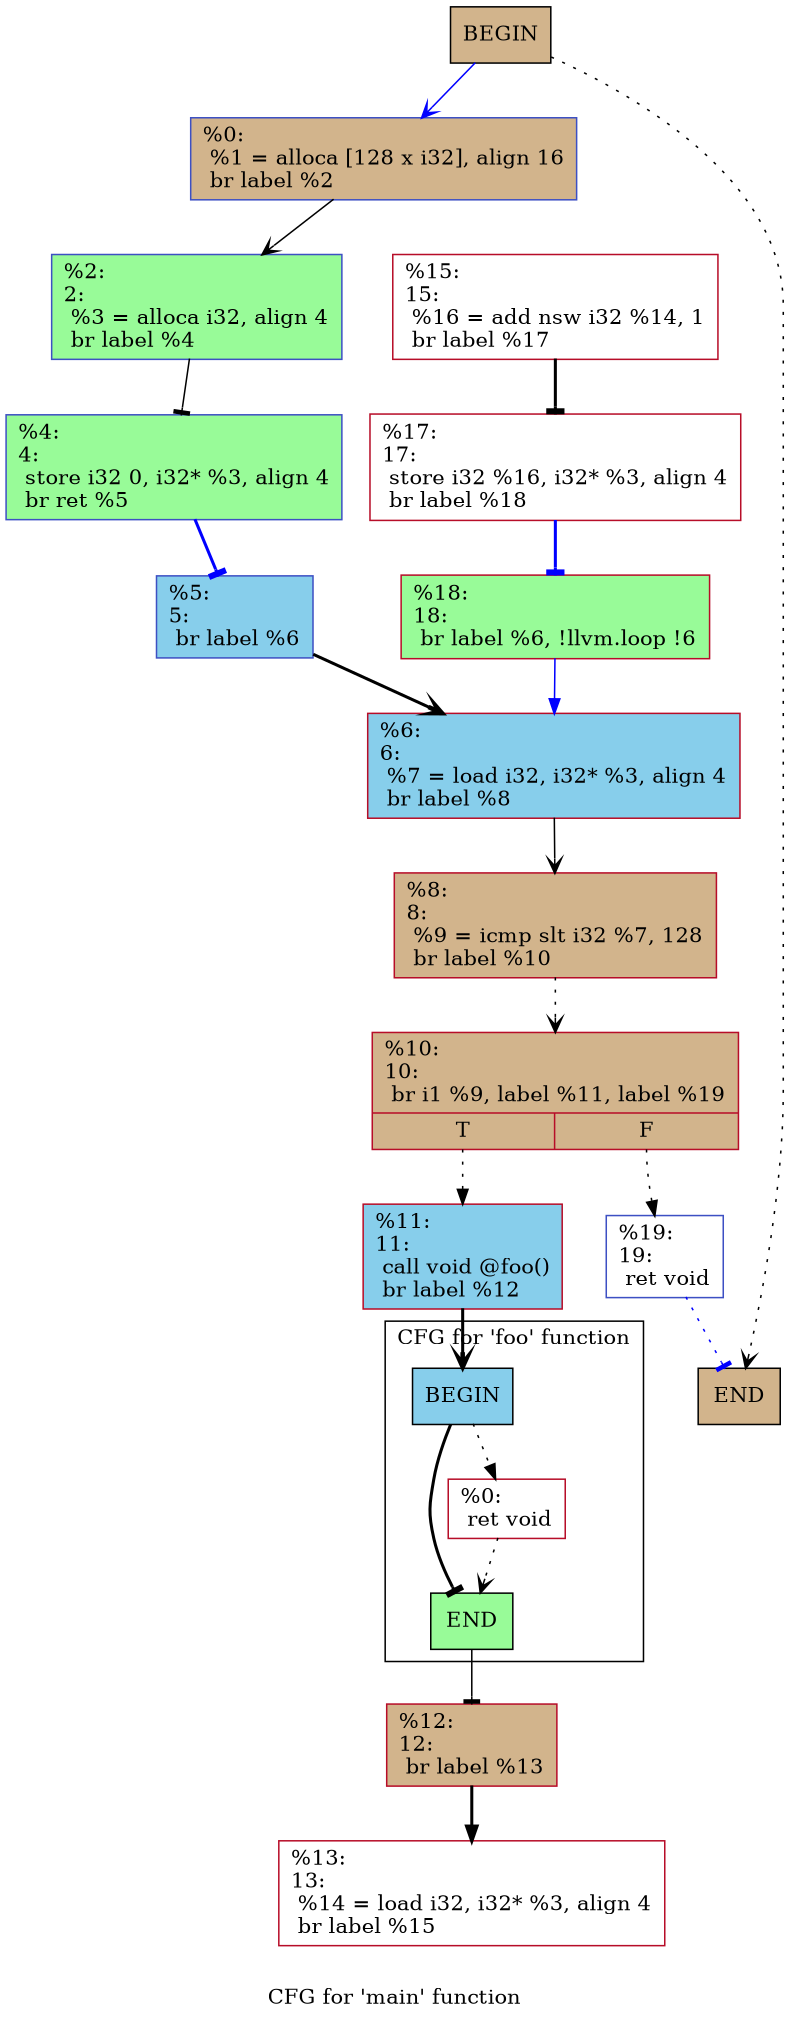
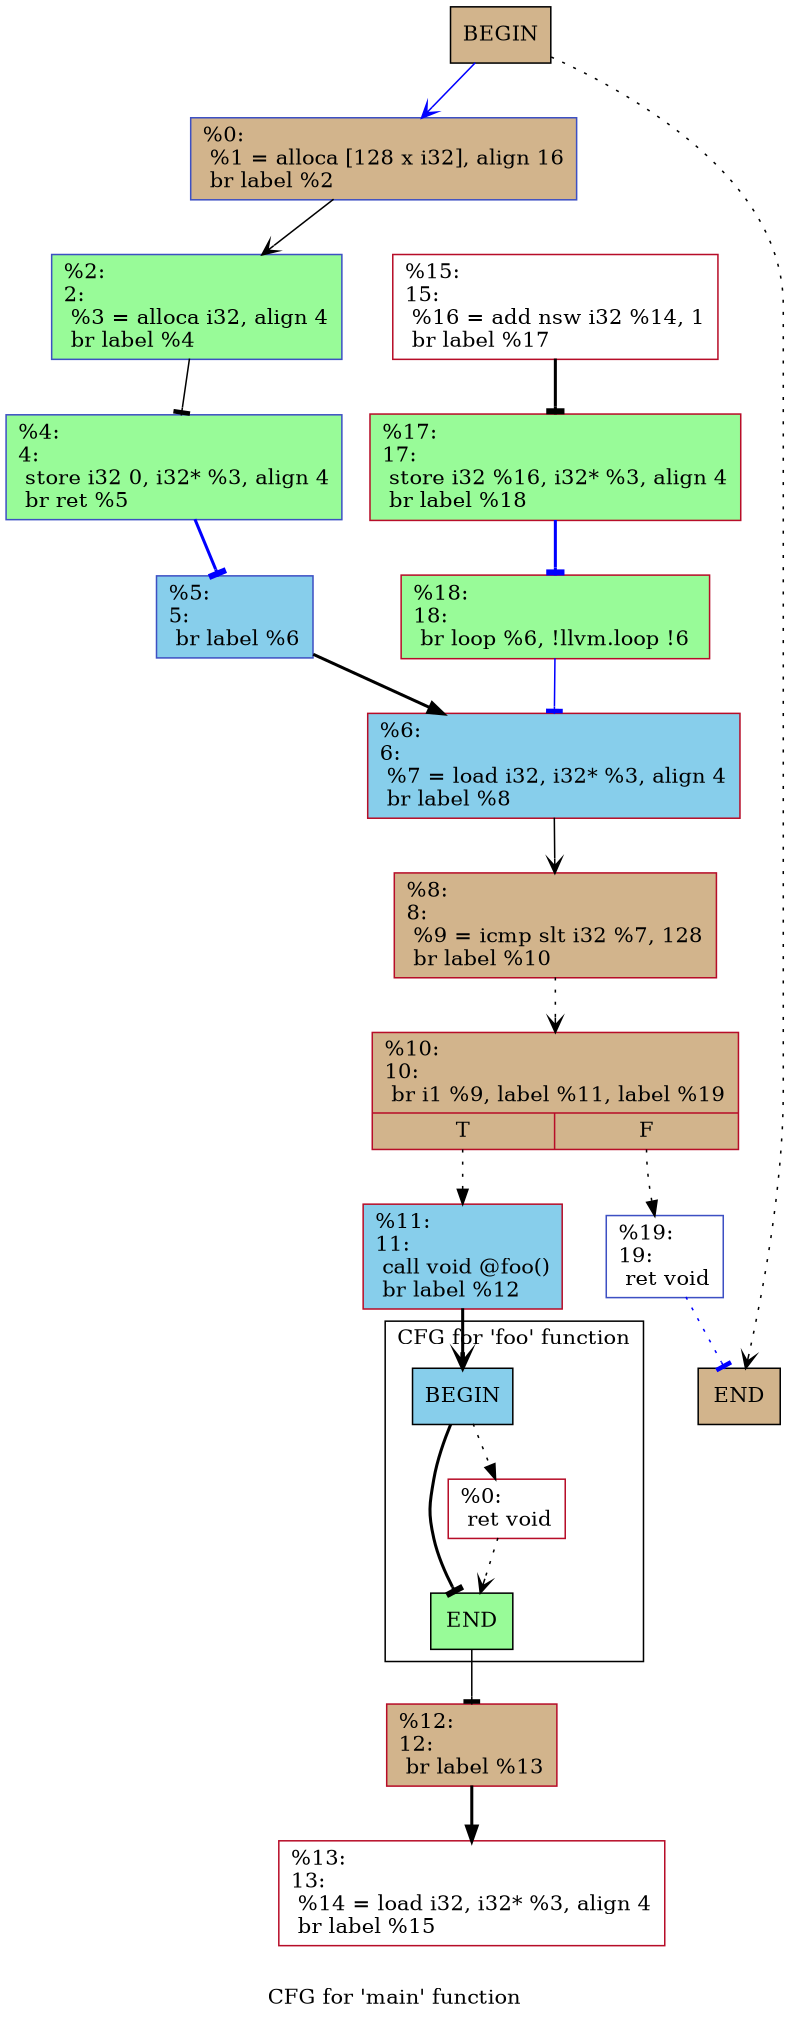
  digraph {
    label="CFG for 'main' function"
    node [fillcolor=tan shape=record style=filled color="#b70d28ff"]
    edge [arrowhead=tee color=black style=bold]
    n1 [fillcolor=skyblue label=BEGIN color=""]
    n2 [fillcolor=palegreen label=END color=""]
    n3 [fillcolor=white label="{%0:\l  ret void\l}"]
    n4 [label="{%12:\l12:                                               \l  br label %13\l}"]
    n5 [label=BEGIN color=""]
    n6 [color="#3d50c3ff" label="{%0:\l  %1 = alloca [128 x i32], align 16\l  br label %2\l}"]
    n7 [label=END color=""]
    n8 [color="#3d50c3ff" fillcolor=palegreen label="{%2:\l2:                                                \l  %3 = alloca i32, align 4\l  br label %4\l}"]
    n9 [color="#3d50c3ff" fillcolor=palegreen label="{%4:\l4:                                                \l  store i32 0, i32* %3, align 4\l  br ret %5\l}"]
    n10 [color="#3d50c3ff" fillcolor=skyblue label="{%5:\l5:                                                \l  br label %6\l}"]
    n11 [fillcolor=skyblue label="{%6:\l6:                                                \l  %7 = load i32, i32* %3, align 4\l  br label %8\l}"]
    n12 [label="{%8:\l8:                                                \l  %9 = icmp slt i32 %7, 128\l  br label %10\l}"]
    n13 [label="{%10:\l10:                                               \l  br i1 %9, label %11, label %19\l|{<s0>T|<s1>F}}"]
    n14 [fillcolor=skyblue label="{%11:\l11:                                               \l  call void @foo()\l  br label %12\l}"]
    n15 [color="#3d50c3ff" fillcolor=white label="{%19:\l19:                                               \l  ret void\l}"]
    n16 [fillcolor=white label="{%13:\l13:                                               \l  %14 = load i32, i32* %3, align 4\l  br label %15\l}"]
    n17 [fillcolor=white label="{%15:\l15:                                               \l  %16 = add nsw i32 %14, 1\l  br label %17\l}"]
-   n18 [fillcolor=white label="{%17:\l17:                                               \l  store i32 %16, i32* %3, align 4\l  br label %18\l}"]
-   n19 [fillcolor=palegreen label="{%18:\l18:                                               \l  br label %6, !llvm.loop !6\l}"]
+   n18 [fillcolor=palegreen label="{%17:\l17:                                               \l  store i32 %16, i32* %3, align 4\l  br label %18\l}"]
+   n19 [fillcolor=palegreen label="{%18:\l18:                                               \l  br loop %6, !llvm.loop !6\l}"]
    subgraph cluster_1 {
      bgcolor=white
      label="CFG for 'foo' function"
      style=filled
      n1
      n2
      n3
    }
    n1 -> n2
    n1 -> n3 [arrowhead=normal style=dotted]
    n2 -> n4 [style=solid]
    n3 -> n2 [arrowhead=vee style=dotted]
    n4 -> n16 [arrowhead=normal]
    n5 -> n6 [arrowhead=vee color=blue style=solid]
    n5 -> n7 [arrowhead=vee style=dotted]
    n6 -> n8 [arrowhead=vee style=solid]
    n8 -> n9 [style=solid]
    n9 -> n10 [color=blue]
-   n10 -> n11 [arrowhead=vee]
+   n10 -> n11 [arrowhead=normal]
    n11 -> n12 [arrowhead=vee style=solid]
    n12 -> n13 [arrowhead=vee style=dotted]
    n13 -> n14 [arrowhead=normal style=dotted tailport=s0]
    n13 -> n15 [arrowhead=normal style=dotted tailport=s1]
    n14 -> n1 [arrowhead=vee]
    n15 -> n7 [color=blue style=dotted]
    n17 -> n18
    n18 -> n19 [color=blue]
-   n19 -> n11 [arrowhead=normal color=blue style=solid]
+   n19 -> n11 [color=blue style=solid]
  }
